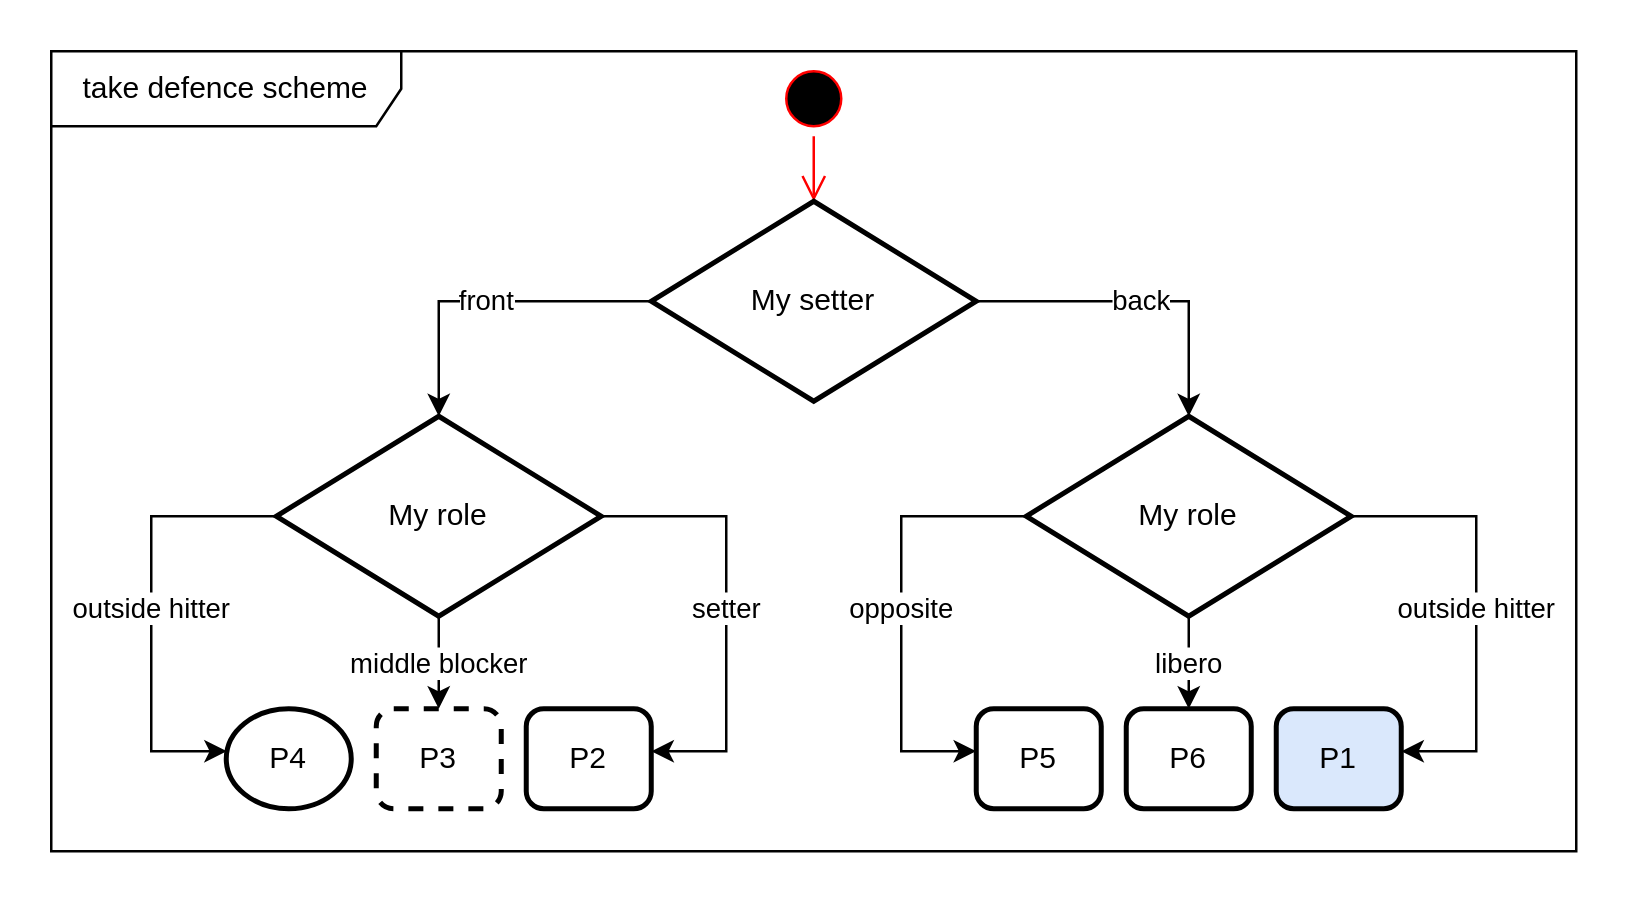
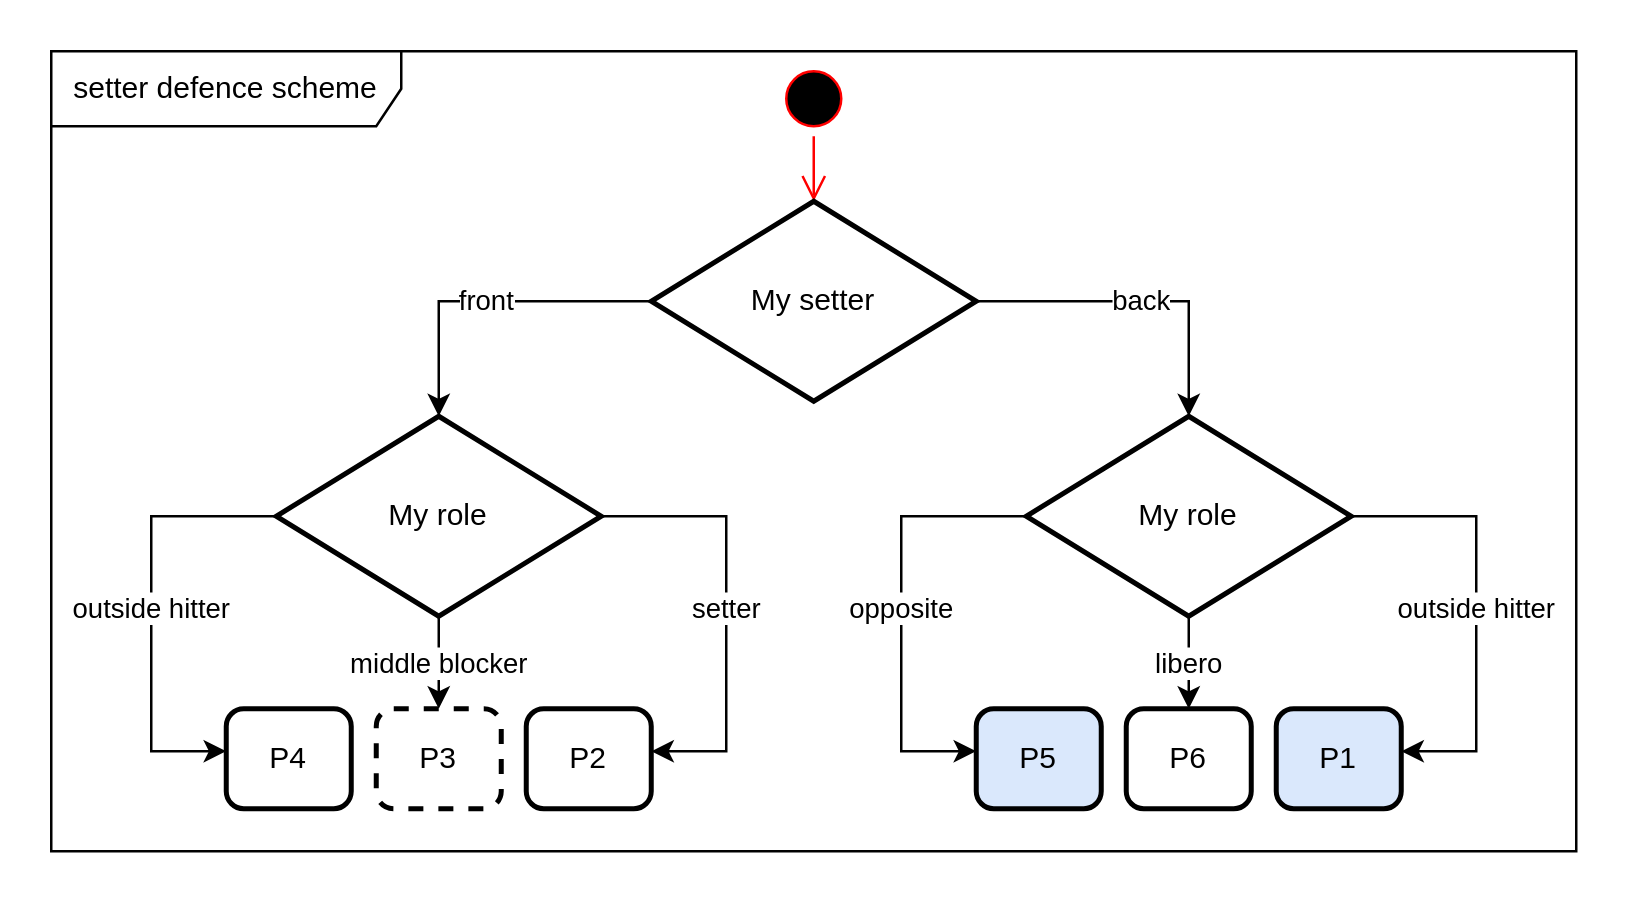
  <mxCell id="0" />
  <mxCell id="1" parent="0" />
- <mxCell id="2" value="take defence scheme" style="shape=umlFrame;whiteSpace=wrap;html=1;width=140;height=30;" parent="1" vertex="1"><mxGeometry x="20" y="20" width="610" height="320" as="geometry" /></mxCell>
+ <mxCell id="2" value="setter defence scheme" style="shape=umlFrame;whiteSpace=wrap;html=1;width=140;height=30;" parent="1" vertex="1"><mxGeometry x="20" y="20" width="610" height="320" as="geometry" /></mxCell>
  <mxCell id="3" value="My role" style="strokeWidth=2;html=1;shape=mxgraph.flowchart.decision;whiteSpace=wrap;" parent="1" vertex="1"><mxGeometry x="110" y="166" width="130" height="80" as="geometry" /></mxCell>
  <mxCell id="4" value="middle blocker" style="endArrow=classic;html=1;rounded=0;edgeStyle=orthogonalEdgeStyle;" parent="1" source="3" target="10" edge="1"><mxGeometry width="50" height="50" relative="1" as="geometry"><mxPoint x="20" y="766" as="sourcePoint" /><mxPoint x="333" y="266" as="targetPoint" /></mxGeometry></mxCell>
  <mxCell id="5" value="setter" style="endArrow=classic;html=1;edgeStyle=orthogonalEdgeStyle;rounded=0;" parent="1" source="3" target="11" edge="1"><mxGeometry width="50" height="50" relative="1" as="geometry"><mxPoint x="10" y="766" as="sourcePoint" /><mxPoint x="23" y="266" as="targetPoint" /><Array as="points"><mxPoint x="290" y="206" /><mxPoint x="290" y="300" /></Array></mxGeometry></mxCell>
  <mxCell id="6" value="" style="ellipse;html=1;shape=startState;fillColor=#000000;strokeColor=#ff0000;" parent="1" vertex="1"><mxGeometry x="310" y="24" width="30" height="30" as="geometry" /></mxCell>
  <mxCell id="7" value="" style="edgeStyle=orthogonalEdgeStyle;html=1;verticalAlign=bottom;endArrow=open;endSize=8;strokeColor=#ff0000;rounded=0;" parent="1" source="6" target="12" edge="1"><mxGeometry relative="1" as="geometry"><mxPoint x="370" y="305" as="targetPoint" /></mxGeometry></mxCell>
  <mxCell id="8" value="outside hitter" style="endArrow=classic;html=1;edgeStyle=orthogonalEdgeStyle;rounded=0;" parent="1" source="3" target="9" edge="1"><mxGeometry width="50" height="50" relative="1" as="geometry"><mxPoint x="127" y="346" as="sourcePoint" /><mxPoint x="40" y="406" as="targetPoint" /><Array as="points"><mxPoint x="60" y="206" /><mxPoint x="60" y="300" /></Array></mxGeometry></mxCell>
- <mxCell id="9" value="P4" style="ellipse;whiteSpace=wrap;html=1;absoluteArcSize=1;arcSize=14;strokeWidth=2;" parent="1" vertex="1"><mxGeometry x="90" y="283" width="50" height="40" as="geometry" /></mxCell>
+ <mxCell id="9" value="P4" style="rounded=1;whiteSpace=wrap;html=1;absoluteArcSize=1;arcSize=14;strokeWidth=2;" parent="1" vertex="1"><mxGeometry x="90" y="283" width="50" height="40" as="geometry" /></mxCell>
  <mxCell id="10" value="P3" style="rounded=1;whiteSpace=wrap;html=1;absoluteArcSize=1;arcSize=14;strokeWidth=2;dashed=1;" parent="1" vertex="1"><mxGeometry x="150" y="283" width="50" height="40" as="geometry" /></mxCell>
  <mxCell id="11" value="P2" style="rounded=1;whiteSpace=wrap;html=1;absoluteArcSize=1;arcSize=14;strokeWidth=2;" parent="1" vertex="1"><mxGeometry x="210" y="283" width="50" height="40" as="geometry" /></mxCell>
  <mxCell id="12" value="My setter" style="strokeWidth=2;html=1;shape=mxgraph.flowchart.decision;whiteSpace=wrap;" parent="1" vertex="1"><mxGeometry x="260" y="80" width="130" height="80" as="geometry" /></mxCell>
  <mxCell id="13" value="front" style="endArrow=classic;html=1;rounded=0;edgeStyle=orthogonalEdgeStyle;" parent="1" source="12" target="3" edge="1"><mxGeometry width="50" height="50" relative="1" as="geometry"><mxPoint x="-250" y="750" as="sourcePoint" /><mxPoint x="-200" y="700" as="targetPoint" /></mxGeometry></mxCell>
  <mxCell id="14" value="My role" style="strokeWidth=2;html=1;shape=mxgraph.flowchart.decision;whiteSpace=wrap;" parent="1" vertex="1"><mxGeometry x="410" y="166" width="130" height="80" as="geometry" /></mxCell>
  <mxCell id="15" value="outside hitter" style="endArrow=classic;html=1;edgeStyle=orthogonalEdgeStyle;rounded=0;" parent="1" source="14" target="20" edge="1"><mxGeometry width="50" height="50" relative="1" as="geometry"><mxPoint x="427" y="366" as="sourcePoint" /><mxPoint x="340" y="426" as="targetPoint" /><Array as="points"><mxPoint x="590" y="206" /><mxPoint x="590" y="300" /></Array></mxGeometry></mxCell>
  <mxCell id="16" value="opposite" style="endArrow=classic;html=1;edgeStyle=orthogonalEdgeStyle;rounded=0;" parent="1" source="14" target="18" edge="1"><mxGeometry width="50" height="50" relative="1" as="geometry"><mxPoint x="637" y="396" as="sourcePoint" /><mxPoint x="630" y="356" as="targetPoint" /><Array as="points"><mxPoint x="360" y="206" /><mxPoint x="360" y="300" /></Array></mxGeometry></mxCell>
  <mxCell id="17" value="libero" style="endArrow=classic;html=1;edgeStyle=orthogonalEdgeStyle;rounded=0;" parent="1" source="14" target="19" edge="1"><mxGeometry width="50" height="50" relative="1" as="geometry"><mxPoint x="787" y="356" as="sourcePoint" /><mxPoint x="700" y="416" as="targetPoint" /></mxGeometry></mxCell>
- <mxCell id="18" value="P5" style="rounded=1;whiteSpace=wrap;html=1;absoluteArcSize=1;arcSize=14;strokeWidth=2;" parent="1" vertex="1"><mxGeometry x="390" y="283" width="50" height="40" as="geometry" /></mxCell>
+ <mxCell id="18" value="P5" style="rounded=1;whiteSpace=wrap;html=1;absoluteArcSize=1;arcSize=14;strokeWidth=2;fillColor=#dae8fc;" parent="1" vertex="1"><mxGeometry x="390" y="283" width="50" height="40" as="geometry" /></mxCell>
  <mxCell id="19" value="P6" style="rounded=1;whiteSpace=wrap;html=1;absoluteArcSize=1;arcSize=14;strokeWidth=2;" parent="1" vertex="1"><mxGeometry x="450" y="283" width="50" height="40" as="geometry" /></mxCell>
  <mxCell id="20" value="P1" style="rounded=1;whiteSpace=wrap;html=1;absoluteArcSize=1;arcSize=14;strokeWidth=2;fillColor=#dae8fc;" parent="1" vertex="1"><mxGeometry x="510" y="283" width="50" height="40" as="geometry" /></mxCell>
  <mxCell id="21" value="back" style="endArrow=classic;html=1;rounded=0;edgeStyle=orthogonalEdgeStyle;" parent="1" source="12" target="14" edge="1"><mxGeometry width="50" height="50" relative="1" as="geometry"><mxPoint x="-250" y="750" as="sourcePoint" /><mxPoint x="-200" y="700" as="targetPoint" /></mxGeometry></mxCell>
